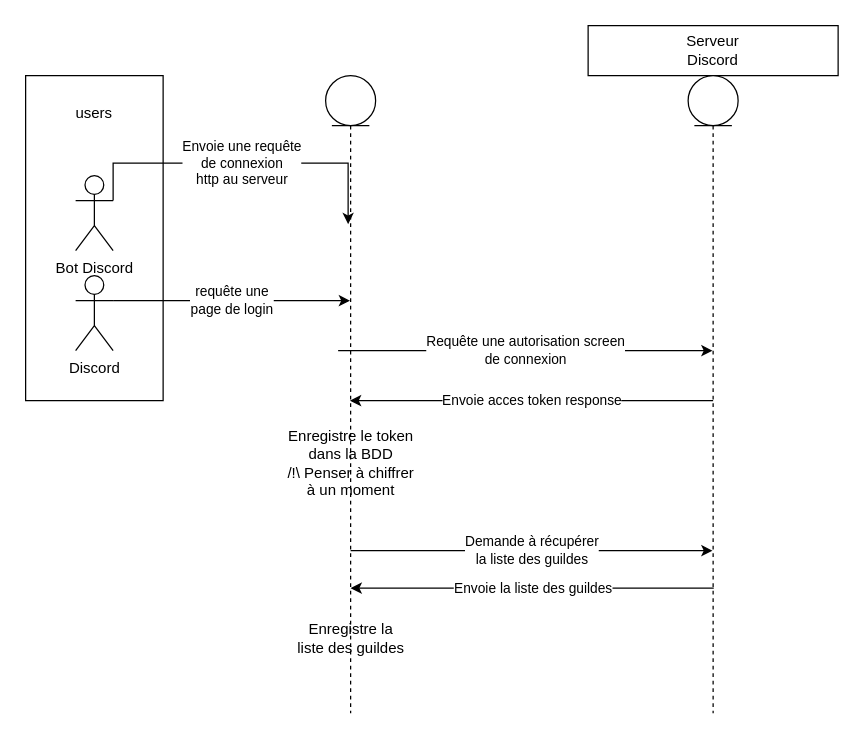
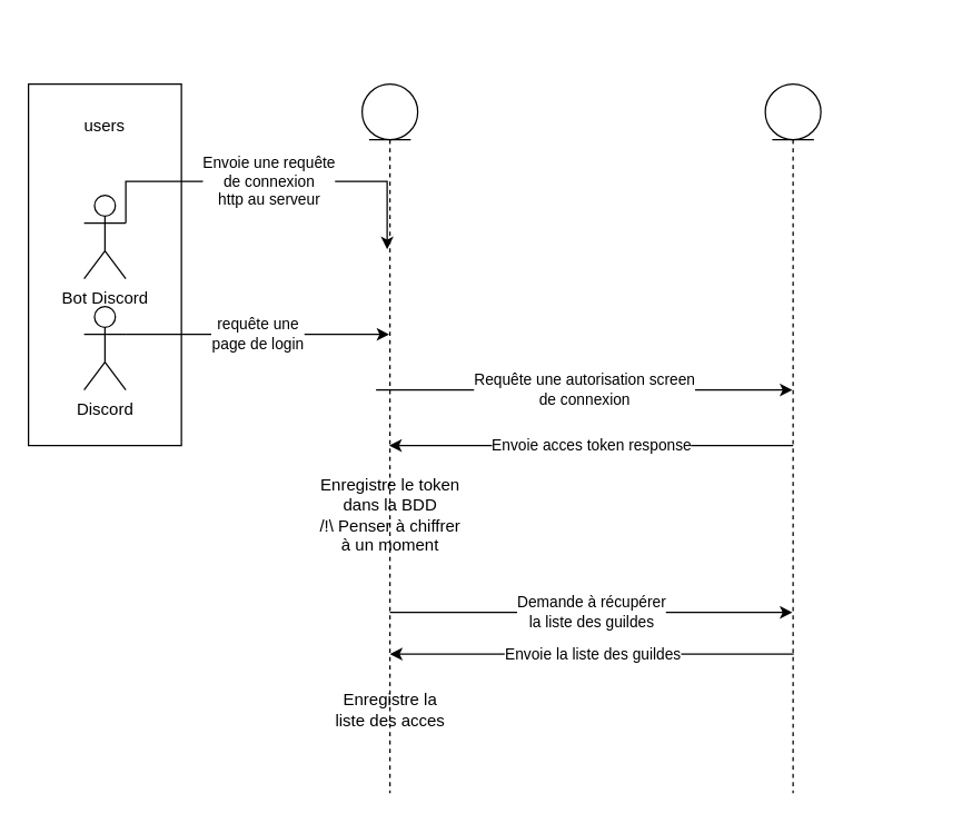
  <mxCell id="0" />
  <mxCell id="1" parent="0" />
  <mxCell id="2" value="&lt;div&gt;users&lt;/div&gt;&lt;div&gt;&lt;br&gt;&lt;/div&gt;&lt;div&gt;&lt;br&gt;&lt;/div&gt;&lt;div&gt;&lt;br&gt;&lt;/div&gt;&lt;div&gt;&lt;br&gt;&lt;/div&gt;&lt;div&gt;&lt;br&gt;&lt;/div&gt;&lt;div&gt;&lt;br&gt;&lt;/div&gt;&lt;div&gt;&lt;br&gt;&lt;/div&gt;&lt;div&gt;&lt;br&gt;&lt;/div&gt;&lt;div&gt;&lt;br&gt;&lt;/div&gt;&lt;div&gt;&lt;br&gt;&lt;/div&gt;&lt;div&gt;&lt;br&gt;&lt;/div&gt;&lt;div&gt;&lt;br&gt;&lt;/div&gt;&lt;div&gt;&lt;br&gt;&lt;/div&gt;&lt;div&gt;&lt;br&gt;&lt;/div&gt;" style="rounded=0;whiteSpace=wrap;html=1;" vertex="1" parent="1"><mxGeometry x="20" y="60" width="110" height="260" as="geometry" /></mxCell>
  <mxCell id="3" value="&lt;div&gt;Envoie une requête&lt;/div&gt;&lt;div&gt;de connexion&lt;/div&gt;&lt;div&gt;http au serveur&lt;br&gt;&lt;/div&gt;" style="edgeStyle=orthogonalEdgeStyle;rounded=0;orthogonalLoop=1;jettySize=auto;html=1;exitX=1;exitY=0.333;exitDx=0;exitDy=0;exitPerimeter=0;entryX=0.45;entryY=0.233;entryDx=0;entryDy=0;entryPerimeter=0;" edge="1" parent="1" source="4" target="8"><mxGeometry relative="1" as="geometry"><Array as="points"><mxPoint x="278" y="130" /></Array></mxGeometry></mxCell>
  <mxCell id="4" value="Bot Discord" style="shape=umlActor;verticalLabelPosition=bottom;labelBackgroundColor=#ffffff;verticalAlign=top;html=1;outlineConnect=0;" vertex="1" parent="1"><mxGeometry x="60" y="140" width="30" height="60" as="geometry" /></mxCell>
  <mxCell id="5" value="&lt;div&gt;requête une &lt;br&gt;&lt;/div&gt;&lt;div&gt;page de login&lt;br&gt;&lt;/div&gt;" style="edgeStyle=orthogonalEdgeStyle;rounded=0;orthogonalLoop=1;jettySize=auto;html=1;exitX=1;exitY=0.333;exitDx=0;exitDy=0;exitPerimeter=0;" edge="1" parent="1" source="6" target="8"><mxGeometry relative="1" as="geometry"><Array as="points"><mxPoint x="220" y="240" /><mxPoint x="220" y="240" /></Array></mxGeometry></mxCell>
  <mxCell id="6" value="Discord" style="shape=umlActor;verticalLabelPosition=bottom;labelBackgroundColor=#ffffff;verticalAlign=top;html=1;outlineConnect=0;" vertex="1" parent="1"><mxGeometry x="60" y="220" width="30" height="60" as="geometry" /></mxCell>
- <mxCell id="7" value="&lt;div&gt;Serveur&lt;/div&gt;&lt;div&gt;Discord&lt;br&gt;&lt;/div&gt;" style="rounded=0;whiteSpace=wrap;html=1;" vertex="1" parent="1"><mxGeometry x="470" y="20" width="200" height="40" as="geometry" /></mxCell>
  <mxCell id="8" value="" style="shape=umlLifeline;participant=umlEntity;perimeter=lifelinePerimeter;whiteSpace=wrap;html=1;container=1;collapsible=0;recursiveResize=0;verticalAlign=top;spacingTop=36;labelBackgroundColor=#ffffff;outlineConnect=0;" vertex="1" parent="1"><mxGeometry x="260" y="60" width="40" height="510" as="geometry" /></mxCell>
  <mxCell id="9" value="" style="shape=umlLifeline;participant=umlEntity;perimeter=lifelinePerimeter;whiteSpace=wrap;html=1;container=1;collapsible=0;recursiveResize=0;verticalAlign=top;spacingTop=36;labelBackgroundColor=#ffffff;outlineConnect=0;" vertex="1" parent="1"><mxGeometry x="550" y="60" width="40" height="510" as="geometry" /></mxCell>
  <mxCell id="10" value="&lt;div&gt;Requête une autorisation screen&lt;/div&gt;&lt;div&gt;de connexion&lt;br&gt;&lt;/div&gt;" style="endArrow=classic;html=1;" edge="1" parent="1"><mxGeometry width="50" height="50" relative="1" as="geometry"><mxPoint x="270" y="280" as="sourcePoint" /><mxPoint x="569.5" y="280" as="targetPoint" /></mxGeometry></mxCell>
  <mxCell id="11" value="Envoie acces token response" style="endArrow=classic;html=1;" edge="1" parent="1"><mxGeometry width="50" height="50" relative="1" as="geometry"><mxPoint x="570" y="320" as="sourcePoint" /><mxPoint x="279.5" y="320" as="targetPoint" /><Array as="points"><mxPoint x="490" y="320" /></Array></mxGeometry></mxCell>
  <mxCell id="12" value="&lt;div&gt;Enregistre le token&lt;/div&gt;&lt;div&gt;dans la BDD&lt;/div&gt;&lt;div&gt;/!\ Penser à chiffrer&lt;/div&gt;&lt;div&gt;à un moment&lt;br&gt;&lt;/div&gt;" style="text;html=1;align=center;verticalAlign=middle;resizable=0;points=[];autosize=1;" vertex="1" parent="1"><mxGeometry x="220" y="340" width="120" height="60" as="geometry" /></mxCell>
  <mxCell id="13" value="&lt;div&gt;Demande à récupérer &lt;br&gt;&lt;/div&gt;&lt;div&gt;la liste des guildes&lt;/div&gt;" style="endArrow=classic;html=1;" edge="1" parent="1"><mxGeometry width="50" height="50" relative="1" as="geometry"><mxPoint x="280" y="440" as="sourcePoint" /><mxPoint x="569.5" y="440" as="targetPoint" /></mxGeometry></mxCell>
  <mxCell id="14" value="Envoie la liste des guildes" style="endArrow=classic;html=1;" edge="1" parent="1"><mxGeometry width="50" height="50" relative="1" as="geometry"><mxPoint x="570.5" y="470" as="sourcePoint" /><mxPoint x="280" y="470" as="targetPoint" /><Array as="points"><mxPoint x="490.5" y="470" /></Array></mxGeometry></mxCell>
- <mxCell id="15" value="&lt;div&gt;Enregistre la&lt;/div&gt;&lt;div&gt;liste des guildes&lt;br&gt;&lt;/div&gt;" style="text;html=1;align=center;verticalAlign=middle;resizable=0;points=[];autosize=1;" vertex="1" parent="1"><mxGeometry x="230" y="495" width="100" height="30" as="geometry" /></mxCell>
+ <mxCell id="15" value="&lt;div&gt;Enregistre la&lt;/div&gt;&lt;div&gt;liste des acces&lt;br&gt;&lt;/div&gt;" style="text;html=1;align=center;verticalAlign=middle;resizable=0;points=[];autosize=1;" vertex="1" parent="1"><mxGeometry x="230" y="495" width="100" height="30" as="geometry" /></mxCell>
